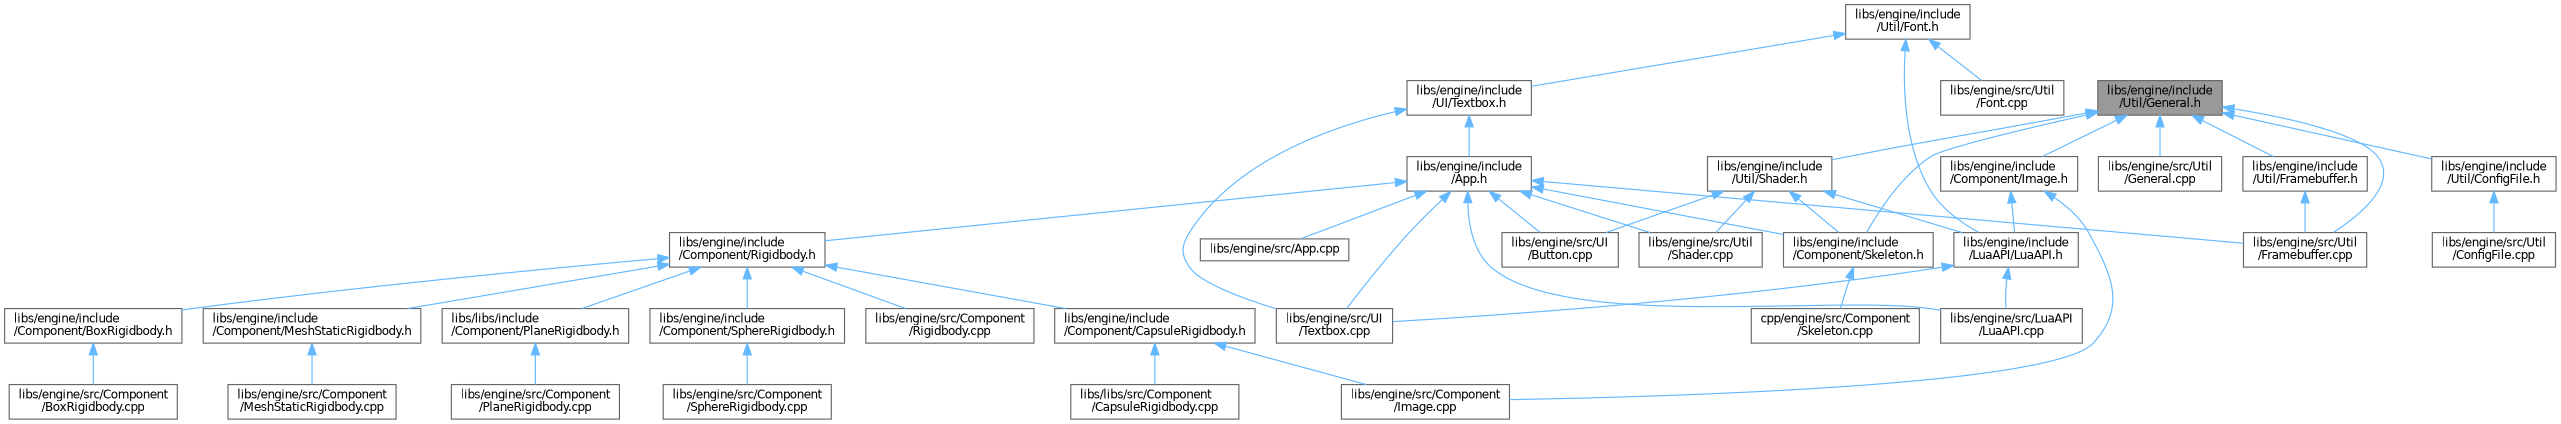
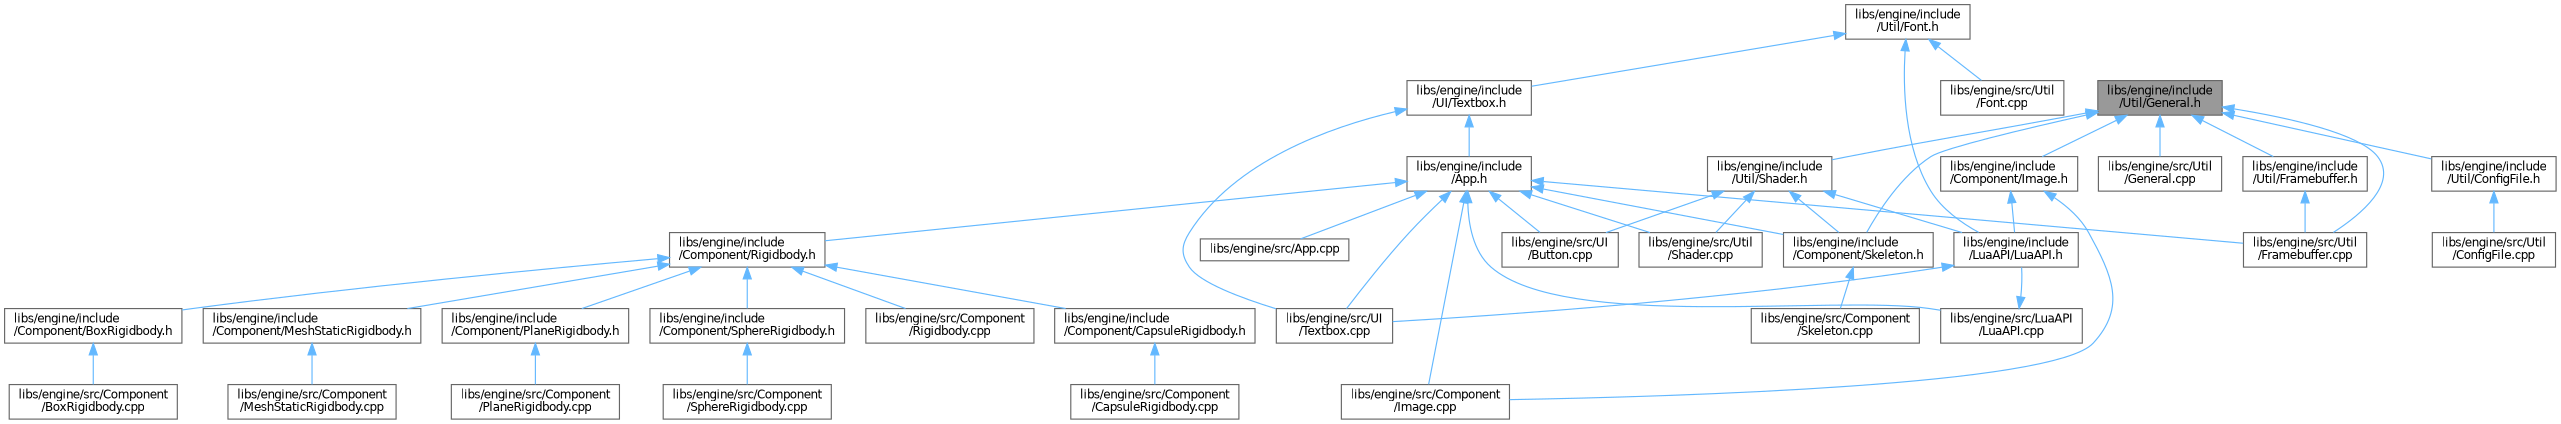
  digraph {
    node [color=grey40 fillcolor=white fontname=Helvetica fontsize=10 shape=box style=filled]
    edge [color=steelblue1 dir=back fontname=Helvetica fontsize=10 labelfontname=Helvetica labelfontsize=10 style=solid]
    n1 [color=gray40 fillcolor=grey60 fontcolor=black height=0.2 label="libs/engine/include\l/Util/General.h" width=0.4]
    n2 [height=0.2 label="libs/engine/include\l/Component/Image.h" width=0.4]
    n3 [height=0.2 label="libs/engine/include\l/Component/Skeleton.h" width=0.4]
    n4 [height=0.2 label="libs/engine/include\l/Util/ConfigFile.h" width=0.4]
    n5 [height=0.2 label="libs/engine/include\l/Util/Framebuffer.h" width=0.4]
    n6 [height=0.2 label="libs/engine/include\l/Util/Shader.h" width=0.4]
    n7 [height=0.2 label="libs/engine/src/Util\l/General.cpp" width=0.4]
    n8 [height=0.2 label="libs/engine/src/Util\l/Framebuffer.cpp" width=0.4]
    n9 [height=0.2 label="libs/engine/include\l/LuaAPI/LuaAPI.h" width=0.4]
    n10 [height=0.2 label="libs/engine/src/Component\l/Image.cpp" width=0.4]
    n11 [height=0.2 label="libs/engine/include\l/Component/Rigidbody.h" width=0.4]
    n12 [height=0.2 label="libs/engine/include\l/Component/BoxRigidbody.h" width=0.4]
    n13 [height=0.2 label="libs/engine/include\l/Component/CapsuleRigidbody.h" width=0.4]
    n14 [height=0.2 label="libs/engine/include\l/Component/MeshStaticRigidbody.h" width=0.4]
-   n15 [height=0.2 label="libs/libs/include\l/Component/PlaneRigidbody.h" width=0.4]
+   n15 [height=0.2 label="libs/engine/include\l/Component/PlaneRigidbody.h" width=0.4]
    n16 [height=0.2 label="libs/engine/include\l/Component/SphereRigidbody.h" width=0.4]
    n17 [height=0.2 label="libs/engine/src/Component\l/Rigidbody.cpp" width=0.4]
-   n18 [height=0.2 label="cpp/engine/src/Component\l/Skeleton.cpp" width=0.4]
+   n18 [height=0.2 label="libs/engine/src/Component\l/Skeleton.cpp" width=0.4]
    n19 [height=0.2 label="libs/engine/src/Util\l/ConfigFile.cpp" width=0.4]
    n20 [height=0.2 label="libs/engine/src/UI\l/Button.cpp" width=0.4]
    n21 [height=0.2 label="libs/engine/src/Util\l/Shader.cpp" width=0.4]
    n22 [height=0.2 label="libs/engine/src/LuaAPI\l/LuaAPI.cpp" width=0.4]
    n23 [height=0.2 label="libs/engine/src/UI\l/Textbox.cpp" width=0.4]
    n24 [height=0.2 label="libs/engine/include\l/Util/Font.h" width=0.4]
    n25 [height=0.2 label="libs/engine/include\l/UI/Textbox.h" width=0.4]
    n26 [height=0.2 label="libs/engine/src/Util\l/Font.cpp" width=0.4]
    n27 [height=0.2 label="libs/engine/src/App.cpp" width=0.4]
    n28 [height=0.2 label="libs/engine/include\l/App.h" width=0.4]
    n29 [height=0.2 label="libs/engine/src/Component\l/BoxRigidbody.cpp" width=0.4]
-   n30 [height=0.2 label="libs/libs/src/Component\l/CapsuleRigidbody.cpp" width=0.4]
+   n30 [height=0.2 label="libs/engine/src/Component\l/CapsuleRigidbody.cpp" width=0.4]
    n31 [height=0.2 label="libs/engine/src/Component\l/MeshStaticRigidbody.cpp" width=0.4]
    n32 [height=0.2 label="libs/engine/src/Component\l/PlaneRigidbody.cpp" width=0.4]
    n33 [height=0.2 label="libs/engine/src/Component\l/SphereRigidbody.cpp" width=0.4]
    n1 -> n2
    n1 -> n3
    n1 -> n4
    n1 -> n5
    n1 -> n6
    n1 -> n7
    n1 -> n8
    n2 -> n9
    n2 -> n10
    n3 -> n18
    n4 -> n19
    n5 -> n8
    n6 -> n3
    n6 -> n9
    n6 -> n20
    n6 -> n21
-   n9 -> n22
+   n22 -> n9
    n9 -> n23
    n11 -> n12
    n11 -> n13
    n11 -> n14
    n11 -> n15
    n11 -> n16
    n11 -> n17
    n12 -> n29
    n13 -> n30
    n14 -> n31
    n15 -> n32
    n16 -> n33
    n24 -> n9
    n24 -> n25
    n24 -> n26
    n25 -> n23
    n25 -> n28
    n28 -> n3
    n28 -> n8
-   n13 -> n10
+   n28 -> n10
    n28 -> n11
    n28 -> n20
    n28 -> n21
    n28 -> n22
    n28 -> n23
    n28 -> n27
  }
